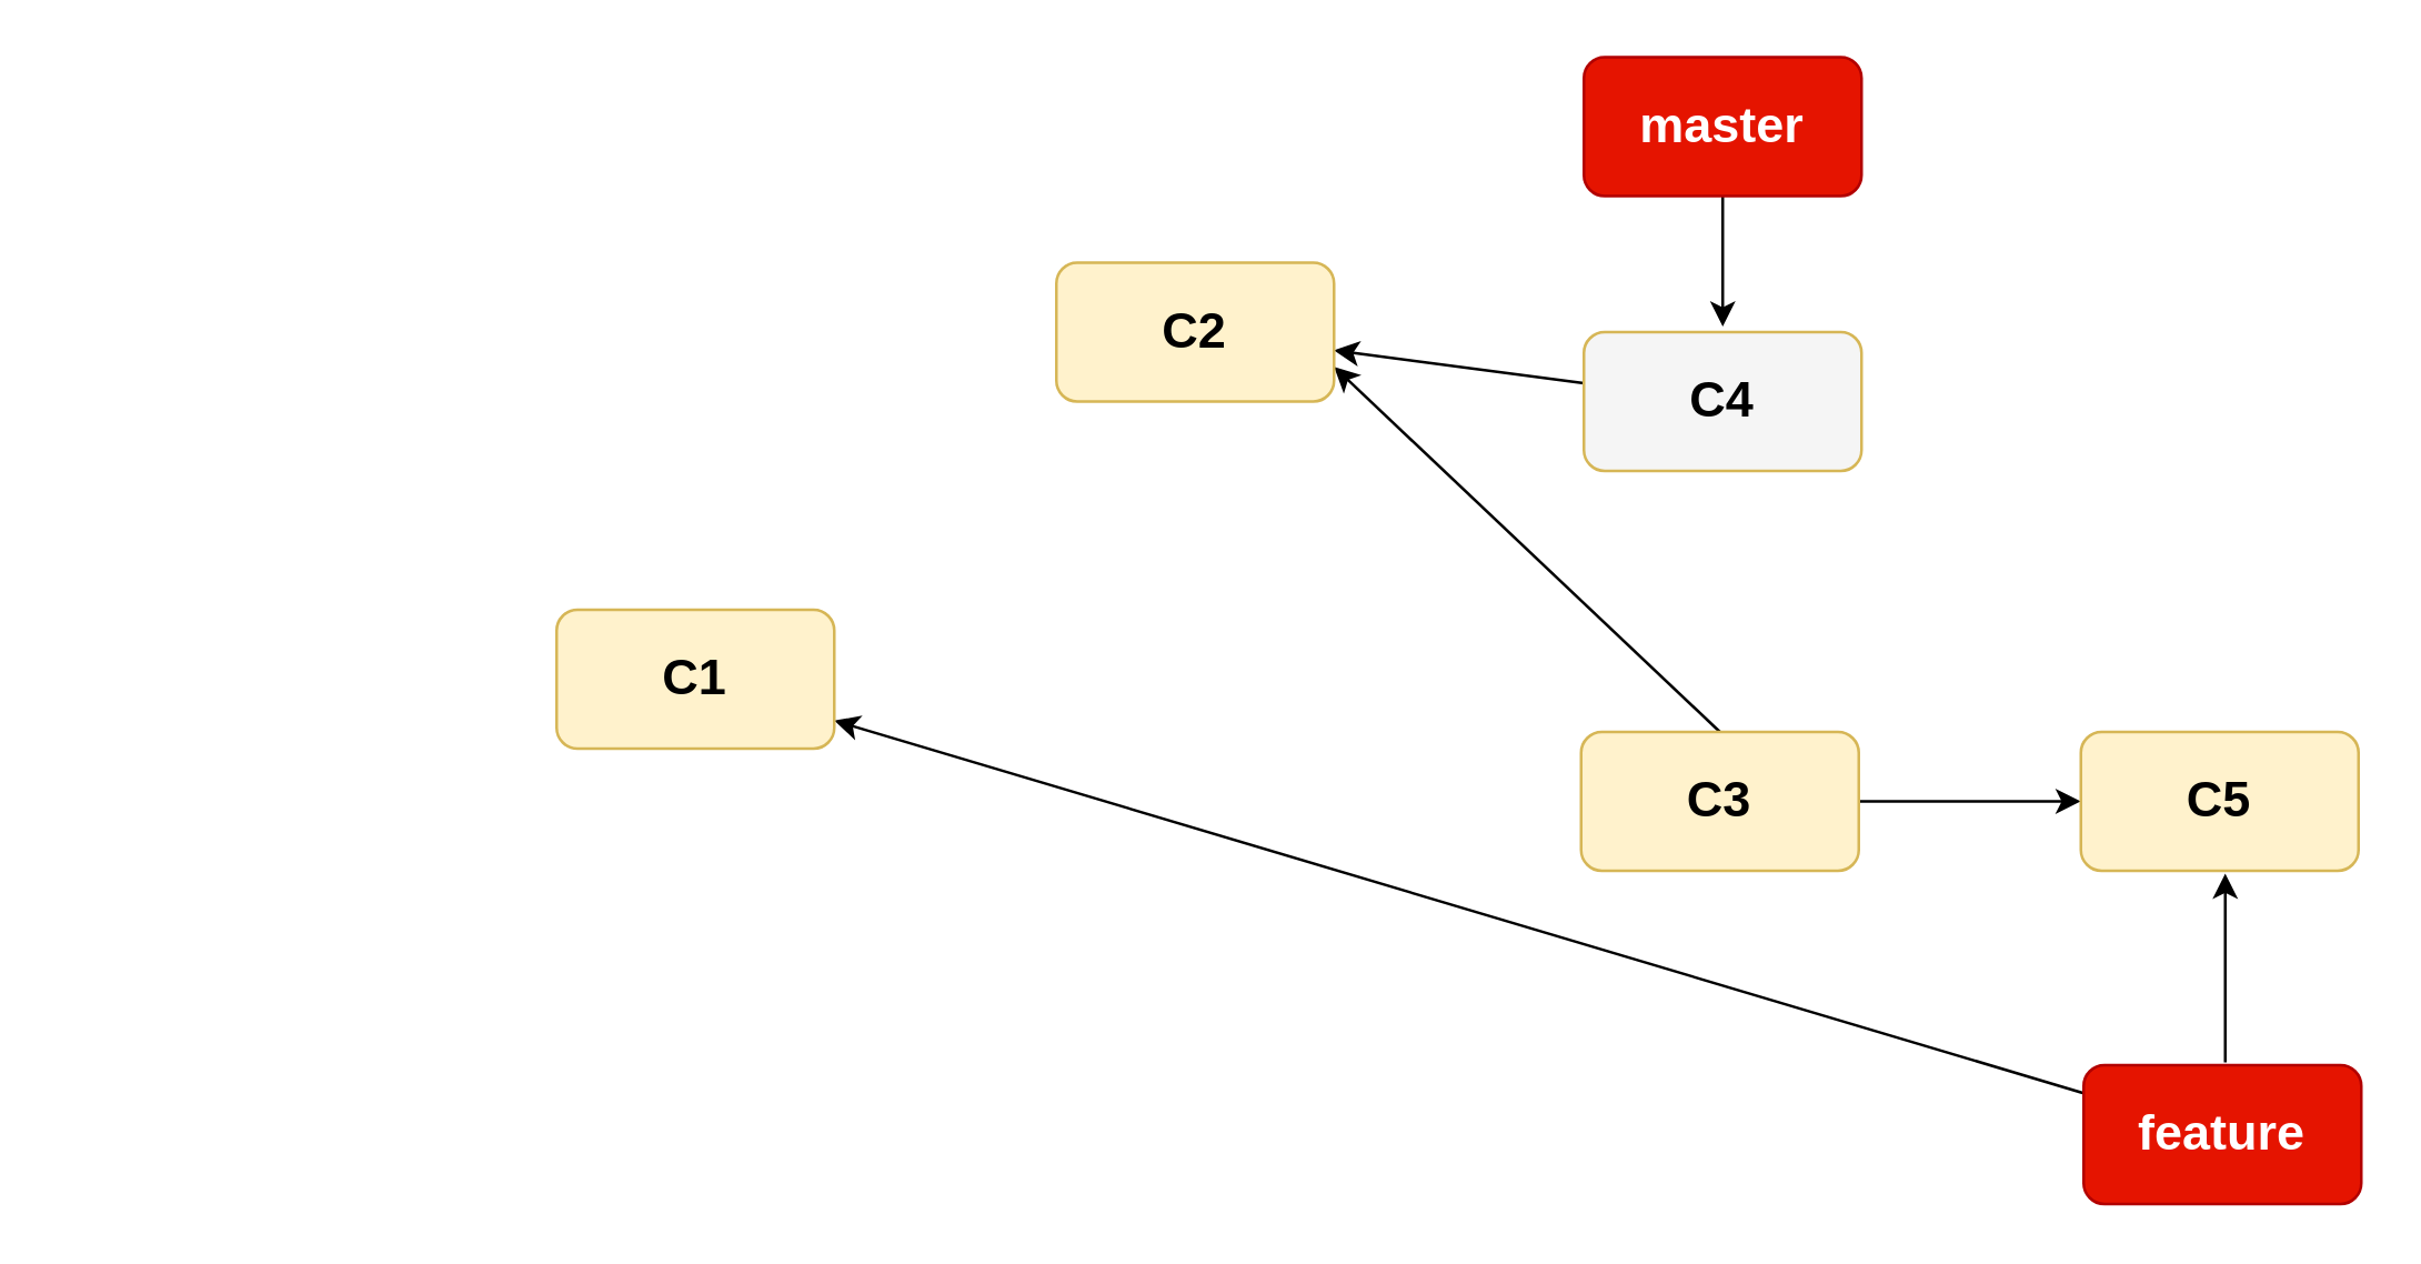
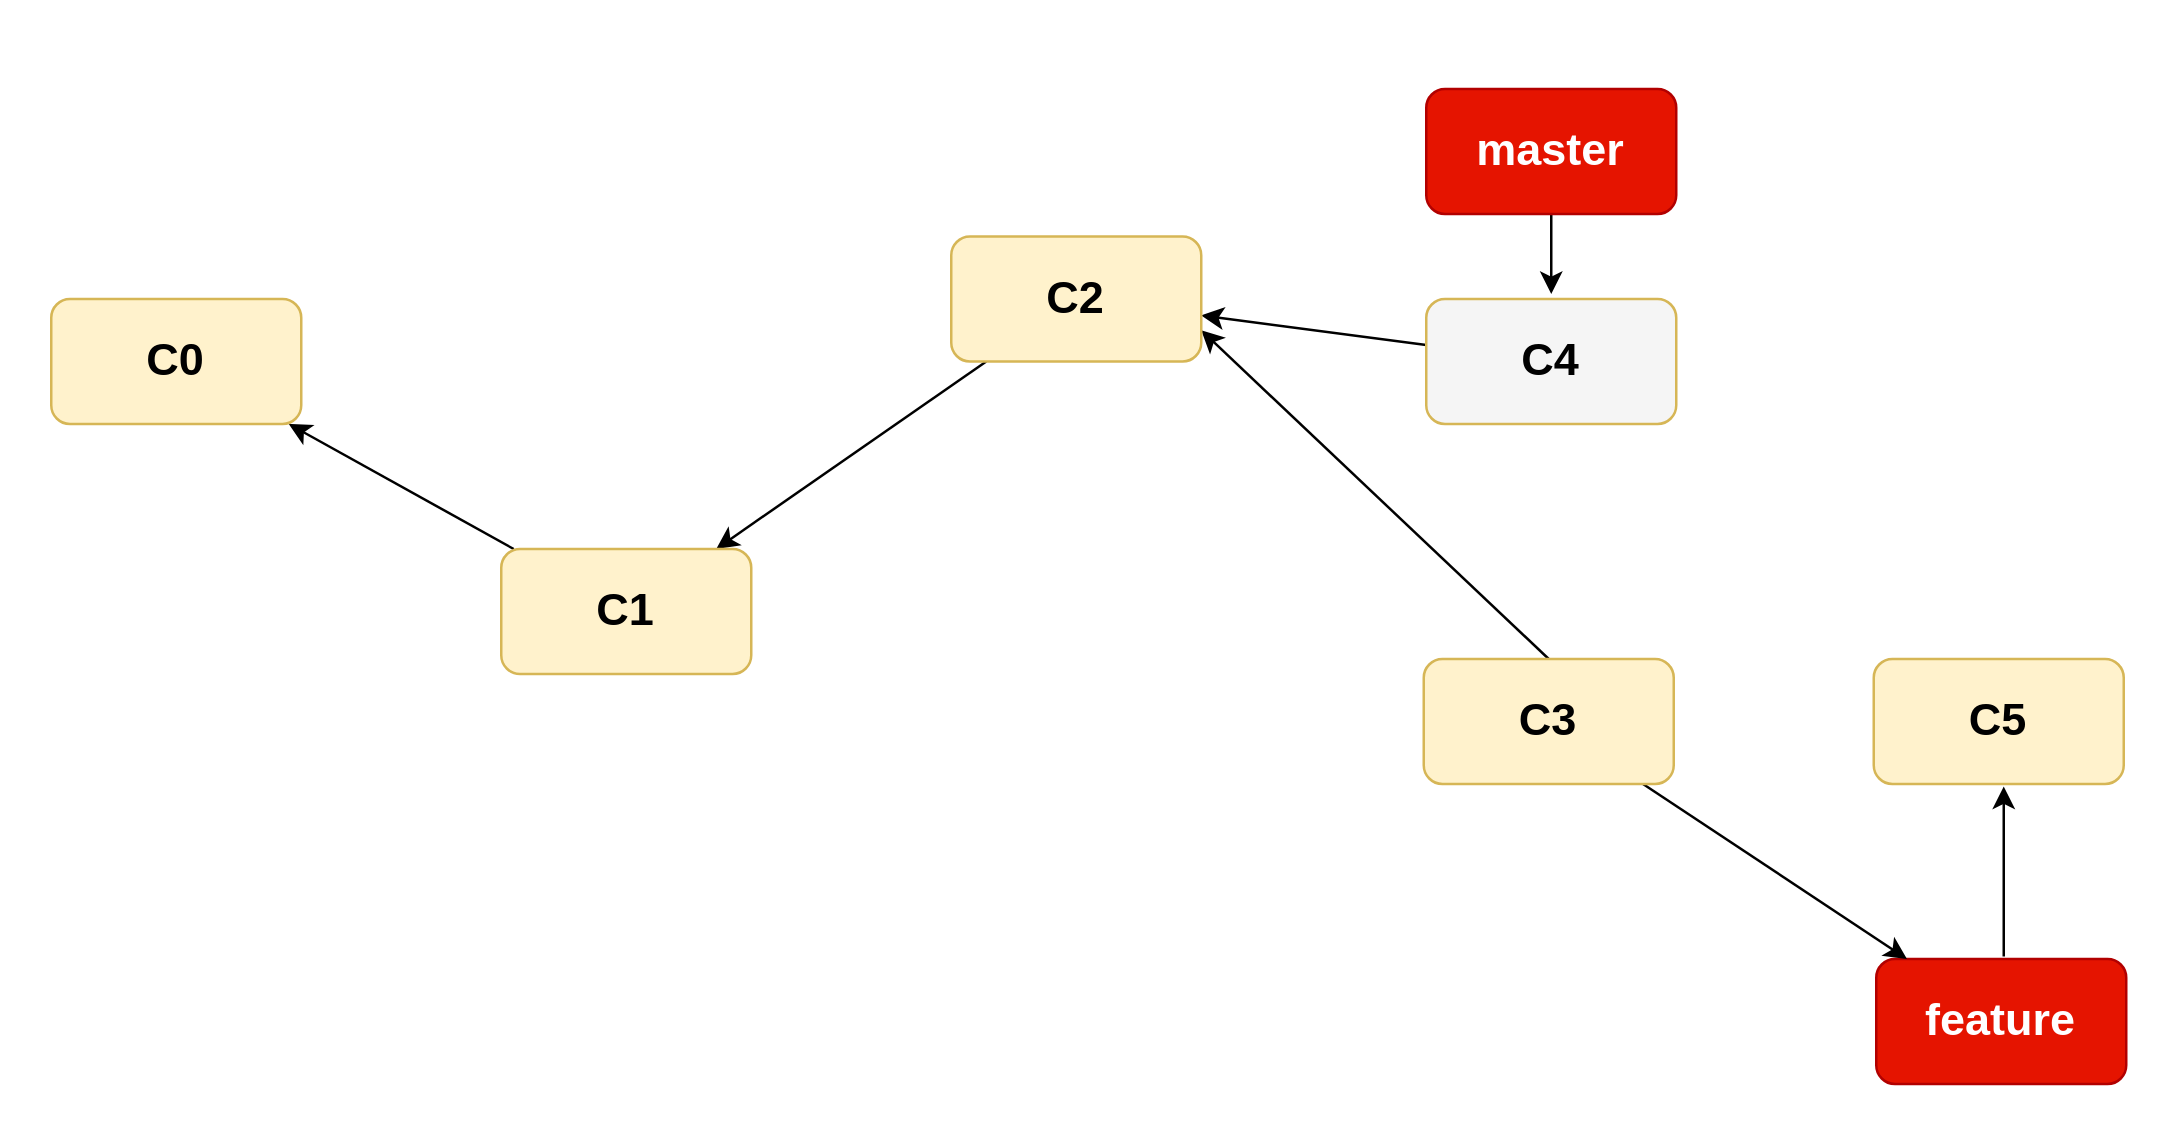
  <mxCell id="0" />
  <mxCell id="1" parent="0" />
- <mxCell id="4" value="" style="edgeStyle=none;html=1;fontSize=18;fontStyle=1;startArrow=classic;startFill=1;endArrow=none;endFill=0;" parent="1" source="5" target="11" edge="1"><mxGeometry relative="1" as="geometry" /></mxCell>
+ <mxCell id="2" value="" style="edgeStyle=none;html=1;fontSize=18;fontStyle=1;startArrow=classic;startFill=1;endArrow=none;endFill=0;" parent="1" source="3" target="5" edge="1"><mxGeometry relative="1" as="geometry" /></mxCell>
+ <mxCell id="3" value="C0" style="rounded=1;whiteSpace=wrap;html=1;fillColor=#fff2cc;strokeColor=#d6b656;fontSize=18;fontStyle=1" parent="1" vertex="1"><mxGeometry x="20" y="119" width="100" height="50" as="geometry" /></mxCell>
+ <mxCell id="4" value="" style="edgeStyle=none;html=1;fontSize=18;fontStyle=1;startArrow=classic;startFill=1;endArrow=none;endFill=0;" parent="1" source="5" target="9" edge="1"><mxGeometry relative="1" as="geometry" /></mxCell>
  <mxCell id="5" value="C1" style="rounded=1;whiteSpace=wrap;html=1;fillColor=#fff2cc;strokeColor=#d6b656;fontSize=18;fontStyle=1" parent="1" vertex="1"><mxGeometry x="200" y="219" width="100" height="50" as="geometry" /></mxCell>
  <mxCell id="6" value="" style="edgeStyle=none;html=1;fontSize=18;fontStyle=1;startArrow=classic;startFill=1;endArrow=none;endFill=0;" parent="1" target="10" edge="1"><mxGeometry relative="1" as="geometry"><mxPoint x="620" y="117" as="sourcePoint" /></mxGeometry></mxCell>
  <mxCell id="7" value="" style="edgeStyle=none;html=1;exitX=1;exitY=0.75;exitDx=0;exitDy=0;entryX=0.5;entryY=0;entryDx=0;entryDy=0;startArrow=classic;startFill=1;endArrow=none;endFill=0;" parent="1" source="9" target="13" edge="1"><mxGeometry relative="1" as="geometry" /></mxCell>
  <mxCell id="8" value="" style="edgeStyle=none;html=1;startArrow=classic;startFill=1;endArrow=none;endFill=0;" parent="1" source="9" target="15" edge="1"><mxGeometry relative="1" as="geometry" /></mxCell>
  <mxCell id="9" value="C2" style="rounded=1;whiteSpace=wrap;html=1;fillColor=#fff2cc;strokeColor=#d6b656;fontSize=18;fontStyle=1" parent="1" vertex="1"><mxGeometry x="380" y="94" width="100" height="50" as="geometry" /></mxCell>
- <mxCell id="10" value="master" style="rounded=1;whiteSpace=wrap;html=1;fillColor=#e51400;strokeColor=#B20000;fontColor=#ffffff;fontSize=18;fontStyle=1" parent="1" vertex="1"><mxGeometry x="570" y="20" width="100" height="50" as="geometry" /></mxCell>
+ <mxCell id="10" value="master" style="rounded=1;whiteSpace=wrap;html=1;fillColor=#e51400;strokeColor=#B20000;fontColor=#ffffff;fontSize=18;fontStyle=1" parent="1" vertex="1"><mxGeometry x="570" y="35" width="100" height="50" as="geometry" /></mxCell>
  <mxCell id="11" value="feature" style="rounded=1;whiteSpace=wrap;html=1;fillColor=#e51400;strokeColor=#B20000;fontColor=#ffffff;fontSize=18;fontStyle=1" parent="1" vertex="1"><mxGeometry x="750" y="383" width="100" height="50" as="geometry" /></mxCell>
- <mxCell id="12" value="" style="edgeStyle=none;html=1;" parent="1" source="13" target="16" edge="1"><mxGeometry relative="1" as="geometry" /></mxCell>
+ <mxCell id="12" value="" style="edgeStyle=none;html=1;" parent="1" source="13" target="11" edge="1"><mxGeometry relative="1" as="geometry" /></mxCell>
  <mxCell id="13" value="C3" style="rounded=1;whiteSpace=wrap;html=1;fillColor=#fff2cc;strokeColor=#d6b656;fontSize=18;fontStyle=1" parent="1" vertex="1"><mxGeometry x="569" y="263" width="100" height="50" as="geometry" /></mxCell>
  <mxCell id="14" value="" style="endArrow=classic;html=1;exitX=0.5;exitY=0;exitDx=0;exitDy=0;entryX=0.5;entryY=1;entryDx=0;entryDy=0;" parent="1" edge="1"><mxGeometry width="50" height="50" relative="1" as="geometry"><mxPoint x="801" y="382" as="sourcePoint" /><mxPoint x="801" y="314" as="targetPoint" /></mxGeometry></mxCell>
  <mxCell id="15" value="C4" style="rounded=1;whiteSpace=wrap;html=1;fillColor=#f5f5f5;strokeColor=#d6b656;fontSize=18;fontStyle=1;" parent="1" vertex="1"><mxGeometry x="570" y="119" width="100" height="50" as="geometry" /></mxCell>
  <mxCell id="16" value="C5" style="rounded=1;whiteSpace=wrap;html=1;fillColor=#fff2cc;strokeColor=#d6b656;fontSize=18;fontStyle=1" parent="1" vertex="1"><mxGeometry x="749" y="263" width="100" height="50" as="geometry" /></mxCell>
